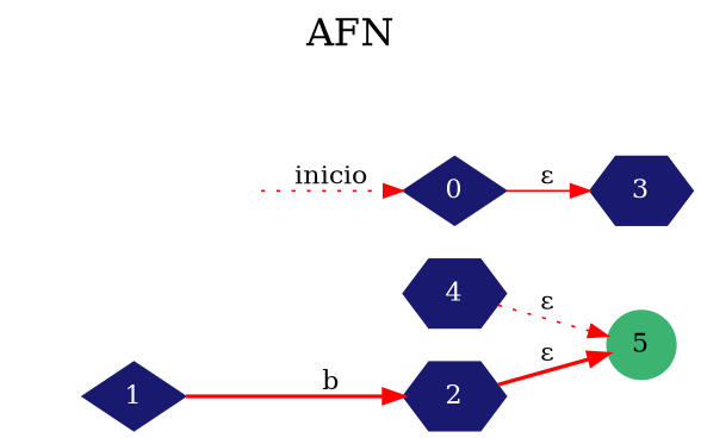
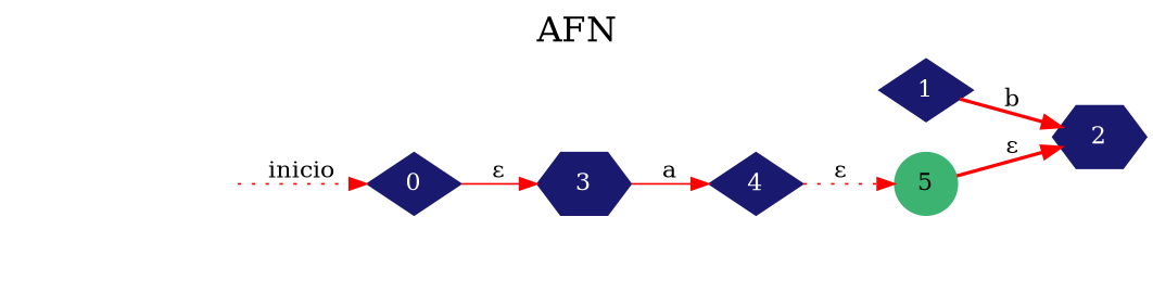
  digraph {
    fontsize=20
    label=AFN
    labelloc=t
    rankdir=LR
    node [color=midnightblue shape=diamond style=filled fontcolor=white]
    edge [color=red style=dotted]
    5 [color=mediumseagreen shape=circle fontcolor=""]
    secret_node [shape=circle style=invis]
    0
    3 [shape=hexagon]
-   4 [shape=hexagon]
+   4
    2 [shape=hexagon]
    1
    secret_node -> 0 [label=inicio]
    0 -> 3 [label="ε" style=solid]
+   3 -> 4 [label=a style=solid]
    4 -> 5 [label="ε"]
-   2 -> 5 [label="ε" style=bold]
+   5 -> 2 [label="ε" style=bold]
    1 -> 2 [label=b style=bold]
  }
